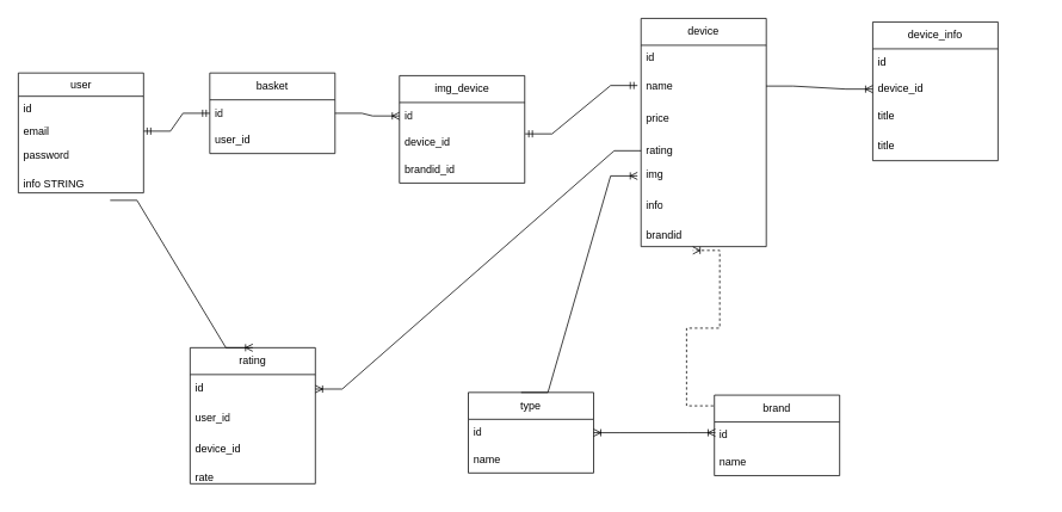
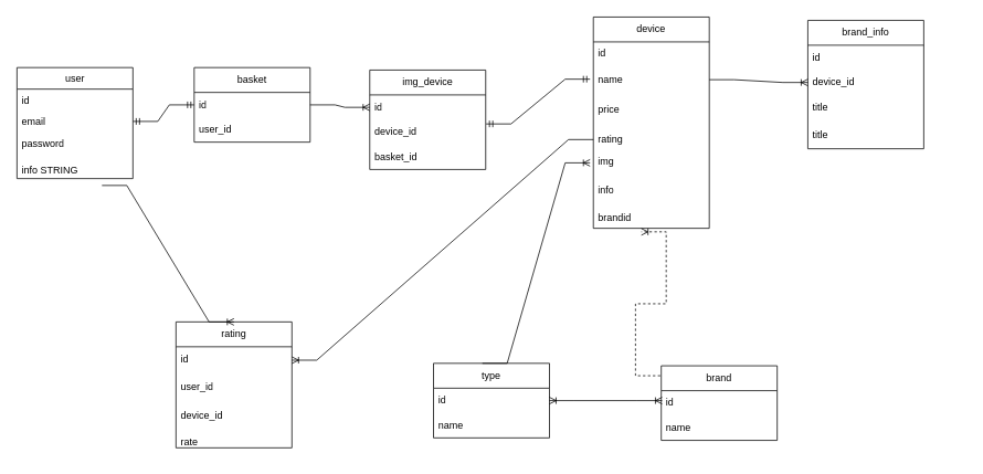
  <mxCell id="0" />
  <mxCell id="1" parent="0" />
  <mxCell id="2" value="user" style="swimlane;fontStyle=0;childLayout=stackLayout;horizontal=1;startSize=26;fillColor=none;horizontalStack=0;resizeParent=1;resizeParentMax=0;resizeLast=0;collapsible=1;marginBottom=0;html=1;" vertex="1" parent="1"><mxGeometry x="20" y="81" width="140" height="134" as="geometry" /></mxCell>
  <mxCell id="3" value="id" style="text;strokeColor=none;fillColor=none;align=left;verticalAlign=top;spacingLeft=4;spacingRight=4;overflow=hidden;rotatable=0;points=[[0,0.5],[1,0.5]];portConstraint=eastwest;whiteSpace=wrap;html=1;" vertex="1" parent="2"><mxGeometry y="26" width="140" height="26" as="geometry" /></mxCell>
  <mxCell id="4" value="email" style="text;strokeColor=none;fillColor=none;align=left;verticalAlign=top;spacingLeft=4;spacingRight=4;overflow=hidden;rotatable=0;points=[[0,0.5],[1,0.5]];portConstraint=eastwest;whiteSpace=wrap;html=1;" vertex="1" parent="2"><mxGeometry y="52" width="140" height="26" as="geometry" /></mxCell>
  <mxCell id="5" value="password" style="text;strokeColor=none;fillColor=none;align=left;verticalAlign=top;spacingLeft=4;spacingRight=4;overflow=hidden;rotatable=0;points=[[0,0.5],[1,0.5]];portConstraint=eastwest;whiteSpace=wrap;html=1;" vertex="1" parent="2"><mxGeometry y="78" width="140" height="56" as="geometry" /></mxCell>
  <mxCell id="6" value="info STRING" style="text;strokeColor=none;fillColor=none;align=left;verticalAlign=top;spacingLeft=4;spacingRight=4;overflow=hidden;rotatable=0;points=[[0,0.5],[1,0.5]];portConstraint=eastwest;whiteSpace=wrap;html=1;" vertex="1" parent="1"><mxGeometry x="20" y="191" width="140" height="32" as="geometry" /></mxCell>
  <mxCell id="7" value="basket" style="swimlane;fontStyle=0;childLayout=stackLayout;horizontal=1;startSize=30;horizontalStack=0;resizeParent=1;resizeParentMax=0;resizeLast=0;collapsible=1;marginBottom=0;whiteSpace=wrap;html=1;" vertex="1" parent="1"><mxGeometry x="234" y="81" width="140" height="90" as="geometry" /></mxCell>
  <mxCell id="8" value="id" style="text;strokeColor=none;fillColor=none;align=left;verticalAlign=middle;spacingLeft=4;spacingRight=4;overflow=hidden;points=[[0,0.5],[1,0.5]];portConstraint=eastwest;rotatable=0;whiteSpace=wrap;html=1;" vertex="1" parent="7"><mxGeometry y="30" width="140" height="30" as="geometry" /></mxCell>
  <mxCell id="9" value="user_id" style="text;strokeColor=none;fillColor=none;align=left;verticalAlign=middle;spacingLeft=4;spacingRight=4;overflow=hidden;points=[[0,0.5],[1,0.5]];portConstraint=eastwest;rotatable=0;whiteSpace=wrap;html=1;" vertex="1" parent="7"><mxGeometry y="60" width="140" height="30" as="geometry" /></mxCell>
  <mxCell id="10" value="img_device" style="swimlane;fontStyle=0;childLayout=stackLayout;horizontal=1;startSize=30;horizontalStack=0;resizeParent=1;resizeParentMax=0;resizeLast=0;collapsible=1;marginBottom=0;whiteSpace=wrap;html=1;" vertex="1" parent="1"><mxGeometry x="446" y="84" width="140" height="120" as="geometry" /></mxCell>
  <mxCell id="11" value="id" style="text;strokeColor=none;fillColor=none;align=left;verticalAlign=middle;spacingLeft=4;spacingRight=4;overflow=hidden;points=[[0,0.5],[1,0.5]];portConstraint=eastwest;rotatable=0;whiteSpace=wrap;html=1;" vertex="1" parent="10"><mxGeometry y="30" width="140" height="30" as="geometry" /></mxCell>
  <mxCell id="12" value="device_id" style="text;strokeColor=none;fillColor=none;align=left;verticalAlign=middle;spacingLeft=4;spacingRight=4;overflow=hidden;points=[[0,0.5],[1,0.5]];portConstraint=eastwest;rotatable=0;whiteSpace=wrap;html=1;" vertex="1" parent="10"><mxGeometry y="60" width="140" height="30" as="geometry" /></mxCell>
- <mxCell id="13" value="brandid_id" style="text;strokeColor=none;fillColor=none;align=left;verticalAlign=middle;spacingLeft=4;spacingRight=4;overflow=hidden;points=[[0,0.5],[1,0.5]];portConstraint=eastwest;rotatable=0;whiteSpace=wrap;html=1;" vertex="1" parent="10"><mxGeometry y="90" width="140" height="30" as="geometry" /></mxCell>
+ <mxCell id="13" value="basket_id" style="text;strokeColor=none;fillColor=none;align=left;verticalAlign=middle;spacingLeft=4;spacingRight=4;overflow=hidden;points=[[0,0.5],[1,0.5]];portConstraint=eastwest;rotatable=0;whiteSpace=wrap;html=1;" vertex="1" parent="10"><mxGeometry y="90" width="140" height="30" as="geometry" /></mxCell>
  <mxCell id="14" value="" style="group" vertex="1" connectable="0" parent="1"><mxGeometry x="716" y="20" width="140" height="292" as="geometry" /></mxCell>
  <mxCell id="15" value="img" style="text;strokeColor=none;fillColor=none;align=left;verticalAlign=middle;spacingLeft=4;spacingRight=4;overflow=hidden;points=[[0,0.5],[1,0.5]];portConstraint=eastwest;rotatable=0;whiteSpace=wrap;html=1;" vertex="1" parent="14"><mxGeometry y="158.84" width="140" height="33.29" as="geometry" /></mxCell>
  <mxCell id="16" value="device" style="swimlane;fontStyle=0;childLayout=stackLayout;horizontal=1;startSize=30;horizontalStack=0;resizeParent=1;resizeParentMax=0;resizeLast=0;collapsible=1;marginBottom=0;whiteSpace=wrap;html=1;container=0;" vertex="1" parent="14"><mxGeometry width="140" height="255" as="geometry" /></mxCell>
  <mxCell id="17" value="rating" style="text;strokeColor=none;fillColor=none;align=left;verticalAlign=middle;spacingLeft=4;spacingRight=4;overflow=hidden;points=[[0,0.5],[1,0.5]];portConstraint=eastwest;rotatable=0;whiteSpace=wrap;html=1;" vertex="1" parent="14"><mxGeometry y="131.257" width="140" height="33.29" as="geometry" /></mxCell>
  <mxCell id="18" value="info" style="text;strokeColor=none;fillColor=none;align=left;verticalAlign=middle;spacingLeft=4;spacingRight=4;overflow=hidden;points=[[0,0.5],[1,0.5]];portConstraint=eastwest;rotatable=0;whiteSpace=wrap;html=1;" vertex="1" parent="14"><mxGeometry y="192.13" width="140" height="33.29" as="geometry" /></mxCell>
  <mxCell id="19" value="brandid" style="text;strokeColor=none;fillColor=none;align=left;verticalAlign=middle;spacingLeft=4;spacingRight=4;overflow=hidden;points=[[0,0.5],[1,0.5]];portConstraint=eastwest;rotatable=0;whiteSpace=wrap;html=1;" vertex="1" parent="14"><mxGeometry y="225.42" width="140" height="33.29" as="geometry" /></mxCell>
  <mxCell id="20" value="id" style="text;strokeColor=none;fillColor=none;align=left;verticalAlign=middle;spacingLeft=4;spacingRight=4;overflow=hidden;points=[[0,0.5],[1,0.5]];portConstraint=eastwest;rotatable=0;whiteSpace=wrap;html=1;container=0;" vertex="1" parent="14"><mxGeometry y="28.534" width="140" height="31.388" as="geometry" /></mxCell>
  <mxCell id="21" value="name" style="text;strokeColor=none;fillColor=none;align=left;verticalAlign=middle;spacingLeft=4;spacingRight=4;overflow=hidden;points=[[0,0.5],[1,0.5]];portConstraint=eastwest;rotatable=0;whiteSpace=wrap;html=1;container=0;" vertex="1" parent="14"><mxGeometry y="59.922" width="140" height="31.388" as="geometry" /></mxCell>
  <mxCell id="22" value="price" style="text;strokeColor=none;fillColor=none;align=left;verticalAlign=middle;spacingLeft=4;spacingRight=4;overflow=hidden;points=[[0,0.5],[1,0.5]];portConstraint=eastwest;rotatable=0;whiteSpace=wrap;html=1;container=0;" vertex="1" parent="14"><mxGeometry y="91.309" width="140" height="40.899" as="geometry" /></mxCell>
  <mxCell id="23" value="" style="group" vertex="1" connectable="0" parent="1"><mxGeometry x="975" y="24" width="140" height="150" as="geometry" /></mxCell>
- <mxCell id="24" value="device_info" style="swimlane;fontStyle=0;childLayout=stackLayout;horizontal=1;startSize=30;horizontalStack=0;resizeParent=1;resizeParentMax=0;resizeLast=0;collapsible=1;marginBottom=0;whiteSpace=wrap;html=1;" vertex="1" parent="23"><mxGeometry width="140" height="155" as="geometry" /></mxCell>
+ <mxCell id="24" value="brand_info" style="swimlane;fontStyle=0;childLayout=stackLayout;horizontal=1;startSize=30;horizontalStack=0;resizeParent=1;resizeParentMax=0;resizeLast=0;collapsible=1;marginBottom=0;whiteSpace=wrap;html=1;" vertex="1" parent="23"><mxGeometry width="140" height="155" as="geometry" /></mxCell>
  <mxCell id="25" value="id" style="text;strokeColor=none;fillColor=none;align=left;verticalAlign=middle;spacingLeft=4;spacingRight=4;overflow=hidden;points=[[0,0.5],[1,0.5]];portConstraint=eastwest;rotatable=0;whiteSpace=wrap;html=1;" vertex="1" parent="24"><mxGeometry y="30" width="140" height="30" as="geometry" /></mxCell>
  <mxCell id="26" value="device_id" style="text;strokeColor=none;fillColor=none;align=left;verticalAlign=middle;spacingLeft=4;spacingRight=4;overflow=hidden;points=[[0,0.5],[1,0.5]];portConstraint=eastwest;rotatable=0;whiteSpace=wrap;html=1;" vertex="1" parent="24"><mxGeometry y="60" width="140" height="30" as="geometry" /></mxCell>
  <mxCell id="27" value="title&lt;span style=&quot;color: rgba(0, 0, 0, 0); font-family: monospace; font-size: 0px; text-wrap: nowrap;&quot;&gt;%3CmxGraphModel%3E%3Croot%3E%3CmxCell%20id%3D%220%22%2F%3E%3CmxCell%20id%3D%221%22%20parent%3D%220%22%2F%3E%3CmxCell%20id%3D%222%22%20value%3D%22price%22%20style%3D%22text%3BstrokeColor%3Dnone%3BfillColor%3Dnone%3Balign%3Dleft%3BverticalAlign%3Dmiddle%3BspacingLeft%3D4%3BspacingRight%3D4%3Boverflow%3Dhidden%3Bpoints%3D%5B%5B0%2C0.5%5D%2C%5B1%2C0.5%5D%5D%3BportConstraint%3Deastwest%3Brotatable%3D0%3BwhiteSpace%3Dwrap%3Bhtml%3D1%3B%22%20vertex%3D%221%22%20parent%3D%221%22%3E%3CmxGeometry%20x%3D%22748%22%20y%3D%22190%22%20width%3D%22140%22%20height%3D%2235%22%20as%3D%22geometry%22%2F%3E%3C%2FmxCell%3E%3C%2Froot%3E%3C%2FmxGraphModel%3E&lt;/span&gt;" style="text;strokeColor=none;fillColor=none;align=left;verticalAlign=middle;spacingLeft=4;spacingRight=4;overflow=hidden;points=[[0,0.5],[1,0.5]];portConstraint=eastwest;rotatable=0;whiteSpace=wrap;html=1;" vertex="1" parent="24"><mxGeometry y="90" width="140" height="30" as="geometry" /></mxCell>
  <mxCell id="28" value="title&lt;span style=&quot;color: rgba(0, 0, 0, 0); font-family: monospace; font-size: 0px; text-wrap: nowrap;&quot;&gt;%3CmxGraphModel%3E%3Croot%3E%3CmxCell%20id%3D%220%22%2F%3E%3CmxCell%20id%3D%221%22%20parent%3D%220%22%2F%3E%3CmxCell%20id%3D%222%22%20value%3D%22price%22%20style%3D%22text%3BstrokeColor%3Dnone%3BfillColor%3Dnone%3Balign%3Dleft%3BverticalAlign%3Dmiddle%3BspacingLeft%3D4%3BspacingRight%3D4%3Boverflow%3Dhidden%3Bpoints%3D%5B%5B0%2C0.5%5D%2C%5B1%2C0.5%5D%5D%3BportConstraint%3Deastwest%3Brotatable%3D0%3BwhiteSpace%3Dwrap%3Bhtml%3D1%3B%22%20vertex%3D%221%22%20parent%3D%221%22%3E%3CmxGeometry%20x%3D%22748%22%20y%3D%22190%22%20width%3D%22140%22%20height%3D%2235%22%20as%3D%22geometry%22%2F%3E%3C%2FmxCell%3E%3C%2Froot%3E%3C%2FmxGraphModel%3E&lt;/span&gt;" style="text;strokeColor=none;fillColor=none;align=left;verticalAlign=middle;spacingLeft=4;spacingRight=4;overflow=hidden;points=[[0,0.5],[1,0.5]];portConstraint=eastwest;rotatable=0;whiteSpace=wrap;html=1;" vertex="1" parent="24"><mxGeometry y="120" width="140" height="35" as="geometry" /></mxCell>
  <mxCell id="29" value="type" style="swimlane;fontStyle=0;childLayout=stackLayout;horizontal=1;startSize=30;horizontalStack=0;resizeParent=1;resizeParentMax=0;resizeLast=0;collapsible=1;marginBottom=0;whiteSpace=wrap;html=1;" vertex="1" parent="1"><mxGeometry x="523" y="438" width="140" height="90" as="geometry" /></mxCell>
  <mxCell id="30" value="id" style="text;strokeColor=none;fillColor=none;align=left;verticalAlign=middle;spacingLeft=4;spacingRight=4;overflow=hidden;points=[[0,0.5],[1,0.5]];portConstraint=eastwest;rotatable=0;whiteSpace=wrap;html=1;" vertex="1" parent="29"><mxGeometry y="30" width="140" height="30" as="geometry" /></mxCell>
  <mxCell id="31" value="name" style="text;strokeColor=none;fillColor=none;align=left;verticalAlign=middle;spacingLeft=4;spacingRight=4;overflow=hidden;points=[[0,0.5],[1,0.5]];portConstraint=eastwest;rotatable=0;whiteSpace=wrap;html=1;" vertex="1" parent="29"><mxGeometry y="60" width="140" height="30" as="geometry" /></mxCell>
  <mxCell id="32" value="brand" style="swimlane;fontStyle=0;childLayout=stackLayout;horizontal=1;startSize=30;horizontalStack=0;resizeParent=1;resizeParentMax=0;resizeLast=0;collapsible=1;marginBottom=0;whiteSpace=wrap;html=1;" vertex="1" parent="1"><mxGeometry x="798" y="441" width="140" height="90" as="geometry" /></mxCell>
  <mxCell id="33" value="id" style="text;strokeColor=none;fillColor=none;align=left;verticalAlign=middle;spacingLeft=4;spacingRight=4;overflow=hidden;points=[[0,0.5],[1,0.5]];portConstraint=eastwest;rotatable=0;whiteSpace=wrap;html=1;" vertex="1" parent="32"><mxGeometry y="30" width="140" height="30" as="geometry" /></mxCell>
  <mxCell id="34" value="name" style="text;strokeColor=none;fillColor=none;align=left;verticalAlign=middle;spacingLeft=4;spacingRight=4;overflow=hidden;points=[[0,0.5],[1,0.5]];portConstraint=eastwest;rotatable=0;whiteSpace=wrap;html=1;" vertex="1" parent="32"><mxGeometry y="60" width="140" height="30" as="geometry" /></mxCell>
  <mxCell id="35" value="rating" style="swimlane;fontStyle=0;childLayout=stackLayout;horizontal=1;startSize=30;horizontalStack=0;resizeParent=1;resizeParentMax=0;resizeLast=0;collapsible=1;marginBottom=0;whiteSpace=wrap;html=1;container=0;" vertex="1" parent="1"><mxGeometry x="212" y="388" width="140" height="152" as="geometry" /></mxCell>
  <mxCell id="36" value="rate" style="text;strokeColor=none;fillColor=none;align=left;verticalAlign=middle;spacingLeft=4;spacingRight=4;overflow=hidden;points=[[0,0.5],[1,0.5]];portConstraint=eastwest;rotatable=0;whiteSpace=wrap;html=1;container=0;" vertex="1" parent="1"><mxGeometry x="212" y="517.548" width="140" height="32.387" as="geometry" /></mxCell>
  <mxCell id="37" value="id" style="text;strokeColor=none;fillColor=none;align=left;verticalAlign=middle;spacingLeft=4;spacingRight=4;overflow=hidden;points=[[0,0.5],[1,0.5]];portConstraint=eastwest;rotatable=0;whiteSpace=wrap;html=1;container=0;" vertex="1" parent="1"><mxGeometry x="212" y="418" width="140" height="32.387" as="geometry" /></mxCell>
  <mxCell id="38" value="user_id" style="text;strokeColor=none;fillColor=none;align=left;verticalAlign=middle;spacingLeft=4;spacingRight=4;overflow=hidden;points=[[0,0.5],[1,0.5]];portConstraint=eastwest;rotatable=0;whiteSpace=wrap;html=1;container=0;" vertex="1" parent="1"><mxGeometry x="212" y="450.387" width="140" height="32.387" as="geometry" /></mxCell>
  <mxCell id="39" value="device_id" style="text;strokeColor=none;fillColor=none;align=left;verticalAlign=middle;spacingLeft=4;spacingRight=4;overflow=hidden;points=[[0,0.5],[1,0.5]];portConstraint=eastwest;rotatable=0;whiteSpace=wrap;html=1;container=0;" vertex="1" parent="1"><mxGeometry x="212" y="482.77" width="140" height="37.23" as="geometry" /></mxCell>
  <mxCell id="40" value="" style="edgeStyle=entityRelationEdgeStyle;fontSize=12;html=1;endArrow=ERmandOne;startArrow=ERmandOne;rounded=0;exitX=1;exitY=0.5;exitDx=0;exitDy=0;entryX=0;entryY=0.5;entryDx=0;entryDy=0;" edge="1" parent="1" source="4" target="8"><mxGeometry width="100" height="100" relative="1" as="geometry"><mxPoint x="150" y="215" as="sourcePoint" /><mxPoint x="250" y="115" as="targetPoint" /></mxGeometry></mxCell>
  <mxCell id="41" value="" style="edgeStyle=entityRelationEdgeStyle;fontSize=12;html=1;endArrow=ERoneToMany;rounded=0;exitX=1;exitY=0.5;exitDx=0;exitDy=0;entryX=0;entryY=0.5;entryDx=0;entryDy=0;" edge="1" parent="1" source="8" target="11"><mxGeometry width="100" height="100" relative="1" as="geometry"><mxPoint x="352" y="225" as="sourcePoint" /><mxPoint x="452" y="125" as="targetPoint" /></mxGeometry></mxCell>
  <mxCell id="42" value="" style="edgeStyle=entityRelationEdgeStyle;fontSize=12;html=1;endArrow=ERmandOne;startArrow=ERmandOne;rounded=0;exitX=1.004;exitY=0.167;exitDx=0;exitDy=0;exitPerimeter=0;" edge="1" parent="1" source="12"><mxGeometry width="100" height="100" relative="1" as="geometry"><mxPoint x="624" y="201" as="sourcePoint" /><mxPoint x="712" y="95" as="targetPoint" /></mxGeometry></mxCell>
  <mxCell id="43" value="" style="edgeStyle=entityRelationEdgeStyle;fontSize=12;html=1;endArrow=ERoneToMany;rounded=0;exitX=1;exitY=0.5;exitDx=0;exitDy=0;entryX=0;entryY=0.5;entryDx=0;entryDy=0;" edge="1" parent="1" source="21" target="26"><mxGeometry width="100" height="100" relative="1" as="geometry"><mxPoint x="875" y="166" as="sourcePoint" /><mxPoint x="975" y="66" as="targetPoint" /><Array as="points"><mxPoint x="1165" y="138" /></Array></mxGeometry></mxCell>
  <mxCell id="44" value="" style="edgeStyle=entityRelationEdgeStyle;fontSize=12;html=1;endArrow=ERoneToMany;rounded=0;exitX=0.421;exitY=0;exitDx=0;exitDy=0;exitPerimeter=0;" edge="1" parent="1" source="29"><mxGeometry width="100" height="100" relative="1" as="geometry"><mxPoint x="552" y="360" as="sourcePoint" /><mxPoint x="712" y="196" as="targetPoint" /></mxGeometry></mxCell>
  <mxCell id="45" value="" style="edgeStyle=entityRelationEdgeStyle;fontSize=12;html=1;endArrow=ERoneToMany;rounded=0;entryX=0.414;entryY=1.017;entryDx=0;entryDy=0;exitX=-0.008;exitY=0.133;exitDx=0;exitDy=0;exitPerimeter=0;entryPerimeter=0;dashed=1;" edge="1" parent="1" source="32" target="19"><mxGeometry width="100" height="100" relative="1" as="geometry"><mxPoint x="813" y="441" as="sourcePoint" /><mxPoint x="703" y="262" as="targetPoint" /></mxGeometry></mxCell>
  <mxCell id="46" value="" style="edgeStyle=entityRelationEdgeStyle;fontSize=12;html=1;endArrow=ERoneToMany;rounded=0;exitX=0;exitY=0.5;exitDx=0;exitDy=0;entryX=1;entryY=0.5;entryDx=0;entryDy=0;" edge="1" parent="1" source="17" target="37"><mxGeometry width="100" height="100" relative="1" as="geometry"><mxPoint x="461" y="338" as="sourcePoint" /><mxPoint x="561" y="238" as="targetPoint" /></mxGeometry></mxCell>
  <mxCell id="47" value="" style="edgeStyle=entityRelationEdgeStyle;fontSize=12;html=1;endArrow=ERoneToMany;rounded=0;exitX=0.733;exitY=1.009;exitDx=0;exitDy=0;entryX=0.5;entryY=0;entryDx=0;entryDy=0;exitPerimeter=0;" edge="1" parent="1" source="6" target="35"><mxGeometry width="100" height="100" relative="1" as="geometry"><mxPoint x="120" y="336" as="sourcePoint" /><mxPoint x="220" y="236" as="targetPoint" /></mxGeometry></mxCell>
  <mxCell id="48" value="" style="edgeStyle=entityRelationEdgeStyle;fontSize=12;html=1;endArrow=ERoneToMany;startArrow=ERoneToMany;rounded=0;exitX=1;exitY=0.5;exitDx=0;exitDy=0;entryX=0.007;entryY=0.4;entryDx=0;entryDy=0;entryPerimeter=0;" edge="1" parent="1" source="30" target="33"><mxGeometry width="100" height="100" relative="1" as="geometry"><mxPoint x="649" y="482.773" as="sourcePoint" /><mxPoint x="818.6" y="483.04" as="targetPoint" /></mxGeometry></mxCell>
